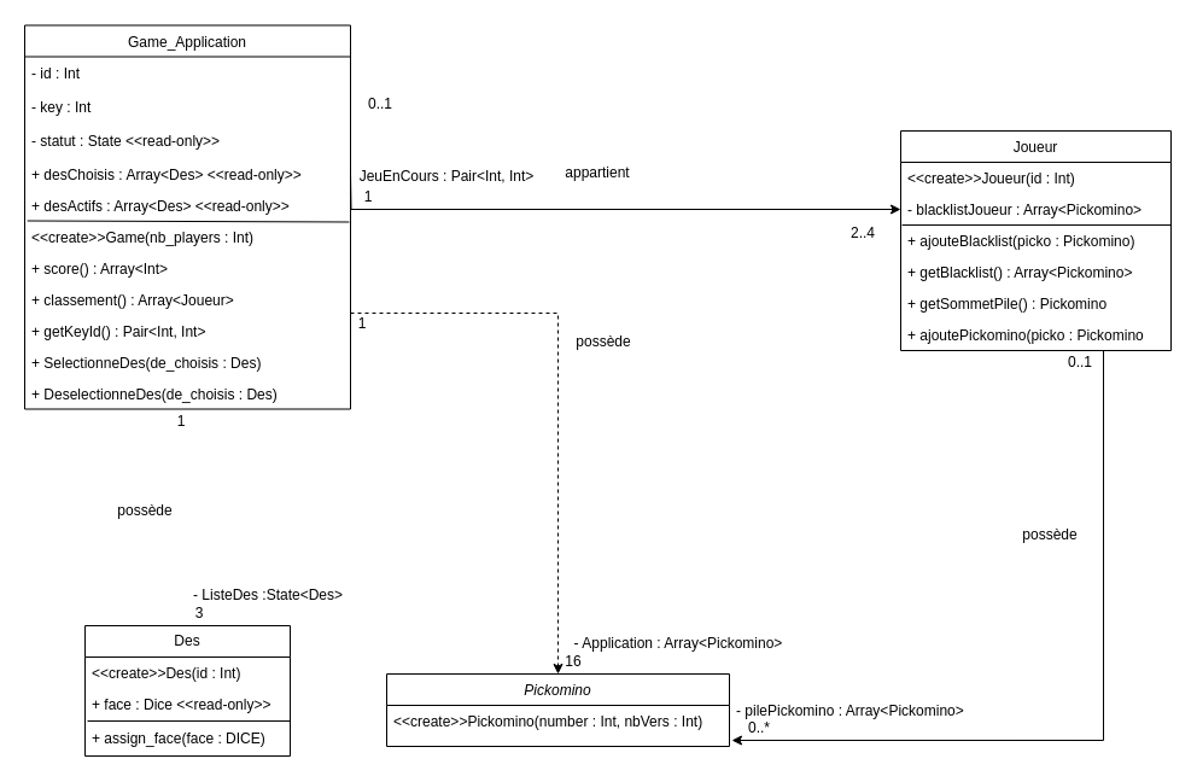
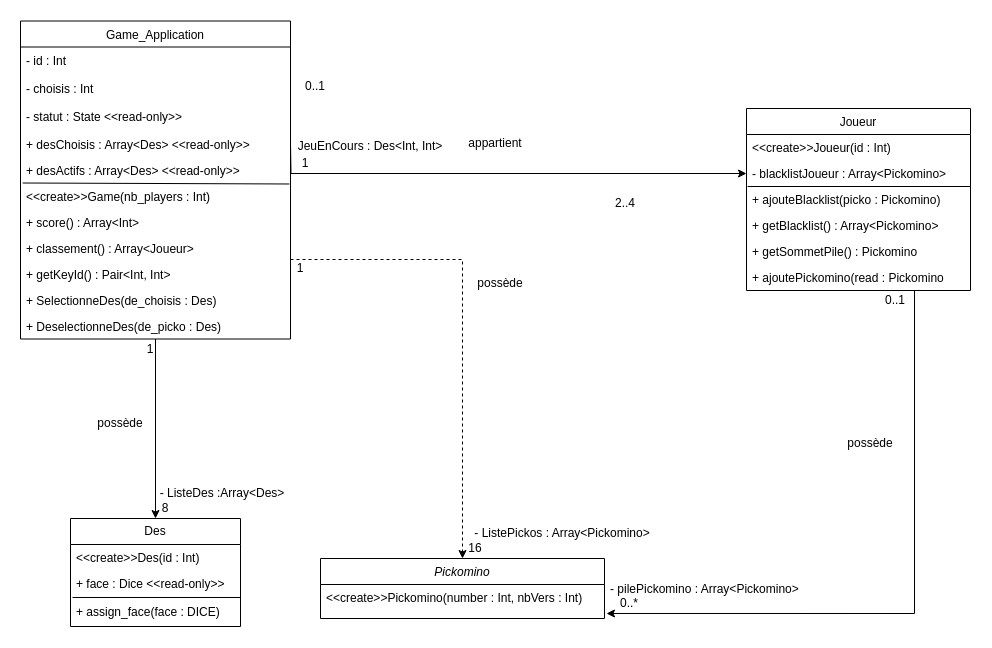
  <mxCell id="0" />
  <mxCell id="1" parent="0" />
  <mxCell id="2" value="Pickomino" style="swimlane;fontStyle=2;align=center;verticalAlign=top;childLayout=stackLayout;horizontal=1;startSize=26;horizontalStack=0;resizeParent=1;resizeLast=0;collapsible=1;marginBottom=0;rounded=0;shadow=0;strokeWidth=1;" parent="1" vertex="1"><mxGeometry x="320" y="558" width="284" height="60" as="geometry"><mxRectangle x="230" y="140" width="160" height="26" as="alternateBounds" /></mxGeometry></mxCell>
  <mxCell id="3" value="&lt;&lt;create&gt;&gt;Pickomino(number : Int, nbVers : Int)" style="text;align=left;verticalAlign=top;spacingLeft=4;spacingRight=4;overflow=hidden;rotatable=0;points=[[0,0.5],[1,0.5]];portConstraint=eastwest;" parent="2" vertex="1"><mxGeometry y="26" width="284" height="26" as="geometry" /></mxCell>
  <mxCell id="4" style="edgeStyle=orthogonalEdgeStyle;rounded=0;orthogonalLoop=1;jettySize=auto;html=1;exitX=1;exitY=0.75;exitDx=0;exitDy=0;entryX=0.5;entryY=0;entryDx=0;entryDy=0;dashed=1;" parent="1" source="5" target="2" edge="1"><mxGeometry relative="1" as="geometry" /></mxCell>
  <mxCell id="5" value="Game_Application" style="swimlane;fontStyle=0;align=center;verticalAlign=top;childLayout=stackLayout;horizontal=1;startSize=26;horizontalStack=0;resizeParent=1;resizeLast=0;collapsible=1;marginBottom=0;rounded=0;shadow=0;strokeWidth=1;" parent="1" vertex="1"><mxGeometry x="20" y="20.5" width="270" height="318" as="geometry"><mxRectangle x="340" y="380" width="170" height="26" as="alternateBounds" /></mxGeometry></mxCell>
  <mxCell id="6" value="- id : Int" style="text;align=left;verticalAlign=top;spacingLeft=4;spacingRight=4;overflow=hidden;rotatable=0;points=[[0,0.5],[1,0.5]];portConstraint=eastwest;" vertex="1" parent="5"><mxGeometry y="26" width="270" height="28" as="geometry" /></mxCell>
- <mxCell id="7" value="- key : Int" style="text;align=left;verticalAlign=top;spacingLeft=4;spacingRight=4;overflow=hidden;rotatable=0;points=[[0,0.5],[1,0.5]];portConstraint=eastwest;" vertex="1" parent="5"><mxGeometry y="54" width="270" height="28" as="geometry" /></mxCell>
+ <mxCell id="7" value="- choisis : Int" style="text;align=left;verticalAlign=top;spacingLeft=4;spacingRight=4;overflow=hidden;rotatable=0;points=[[0,0.5],[1,0.5]];portConstraint=eastwest;" vertex="1" parent="5"><mxGeometry y="54" width="270" height="28" as="geometry" /></mxCell>
  <mxCell id="8" value="- statut : State &lt;&lt;read-only&gt;&gt; " style="text;align=left;verticalAlign=top;spacingLeft=4;spacingRight=4;overflow=hidden;rotatable=0;points=[[0,0.5],[1,0.5]];portConstraint=eastwest;" parent="5" vertex="1"><mxGeometry y="82" width="270" height="28" as="geometry" /></mxCell>
  <mxCell id="9" value="+ desChoisis : Array&lt;Des&gt; &lt;&lt;read-only&gt;&gt;" style="text;align=left;verticalAlign=top;spacingLeft=4;spacingRight=4;overflow=hidden;rotatable=0;points=[[0,0.5],[1,0.5]];portConstraint=eastwest;rounded=0;shadow=0;html=0;" parent="5" vertex="1"><mxGeometry y="110" width="270" height="26" as="geometry" /></mxCell>
  <mxCell id="10" value="+ desActifs : Array&lt;Des&gt; &lt;&lt;read-only&gt;&gt;" style="text;align=left;verticalAlign=top;spacingLeft=4;spacingRight=4;overflow=hidden;rotatable=0;points=[[0,0.5],[1,0.5]];portConstraint=eastwest;rounded=0;shadow=0;html=0;" parent="5" vertex="1"><mxGeometry y="136" width="270" height="26" as="geometry" /></mxCell>
  <mxCell id="11" value="" style="endArrow=none;html=1;rounded=0;exitX=0.008;exitY=0;exitDx=0;exitDy=0;exitPerimeter=0;entryX=0.996;entryY=0.038;entryDx=0;entryDy=0;entryPerimeter=0;" edge="1" parent="5" source="12" target="12"><mxGeometry width="50" height="50" relative="1" as="geometry"><mxPoint x="105" y="250" as="sourcePoint" /><mxPoint x="155" y="200" as="targetPoint" /></mxGeometry></mxCell>
  <mxCell id="12" value="&lt;&lt;create&gt;&gt;Game(nb_players : Int)" style="text;align=left;verticalAlign=top;spacingLeft=4;spacingRight=4;overflow=hidden;rotatable=0;points=[[0,0.5],[1,0.5]];portConstraint=eastwest;rounded=0;shadow=0;html=0;" vertex="1" parent="5"><mxGeometry y="162" width="270" height="26" as="geometry" /></mxCell>
  <mxCell id="13" value="+ score() : Array&lt;Int&gt;" style="text;align=left;verticalAlign=top;spacingLeft=4;spacingRight=4;overflow=hidden;rotatable=0;points=[[0,0.5],[1,0.5]];portConstraint=eastwest;rounded=0;shadow=0;html=0;" vertex="1" parent="5"><mxGeometry y="188" width="270" height="26" as="geometry" /></mxCell>
  <mxCell id="14" value="+ classement() : Array&lt;Joueur&gt;" style="text;align=left;verticalAlign=top;spacingLeft=4;spacingRight=4;overflow=hidden;rotatable=0;points=[[0,0.5],[1,0.5]];portConstraint=eastwest;rounded=0;shadow=0;html=0;" vertex="1" parent="5"><mxGeometry y="214" width="270" height="26" as="geometry" /></mxCell>
  <mxCell id="15" value="+ getKeyId() : Pair&lt;Int, Int&gt;" style="text;align=left;verticalAlign=top;spacingLeft=4;spacingRight=4;overflow=hidden;rotatable=0;points=[[0,0.5],[1,0.5]];portConstraint=eastwest;rounded=0;shadow=0;html=0;" vertex="1" parent="5"><mxGeometry y="240" width="270" height="26" as="geometry" /></mxCell>
  <mxCell id="16" value="+ SelectionneDes(de_choisis : Des)" style="text;align=left;verticalAlign=top;spacingLeft=4;spacingRight=4;overflow=hidden;rotatable=0;points=[[0,0.5],[1,0.5]];portConstraint=eastwest;rounded=0;shadow=0;html=0;" vertex="1" parent="5"><mxGeometry y="266" width="270" height="26" as="geometry" /></mxCell>
- <mxCell id="17" value="+ DeselectionneDes(de_choisis : Des)" style="text;align=left;verticalAlign=top;spacingLeft=4;spacingRight=4;overflow=hidden;rotatable=0;points=[[0,0.5],[1,0.5]];portConstraint=eastwest;rounded=0;shadow=0;html=0;" vertex="1" parent="5"><mxGeometry y="292" width="270" height="26" as="geometry" /></mxCell>
+ <mxCell id="17" value="+ DeselectionneDes(de_picko : Des)" style="text;align=left;verticalAlign=top;spacingLeft=4;spacingRight=4;overflow=hidden;rotatable=0;points=[[0,0.5],[1,0.5]];portConstraint=eastwest;rounded=0;shadow=0;html=0;" vertex="1" parent="5"><mxGeometry y="292" width="270" height="26" as="geometry" /></mxCell>
  <mxCell id="18" style="edgeStyle=orthogonalEdgeStyle;rounded=0;orthogonalLoop=1;jettySize=auto;html=1;exitX=0.75;exitY=1;exitDx=0;exitDy=0;entryX=1.007;entryY=1.115;entryDx=0;entryDy=0;entryPerimeter=0;" parent="1" source="19" target="3" edge="1"><mxGeometry relative="1" as="geometry" /></mxCell>
  <mxCell id="19" value="Joueur" style="swimlane;fontStyle=0;align=center;verticalAlign=top;childLayout=stackLayout;horizontal=1;startSize=26;horizontalStack=0;resizeParent=1;resizeLast=0;collapsible=1;marginBottom=0;rounded=0;shadow=0;strokeWidth=1;" parent="1" vertex="1"><mxGeometry x="746" y="108" width="224" height="182" as="geometry"><mxRectangle x="550" y="140" width="160" height="26" as="alternateBounds" /></mxGeometry></mxCell>
  <mxCell id="20" value="&lt;&lt;create&gt;&gt;Joueur(id : Int)" style="text;align=left;verticalAlign=top;spacingLeft=4;spacingRight=4;overflow=hidden;rotatable=0;points=[[0,0.5],[1,0.5]];portConstraint=eastwest;" parent="19" vertex="1"><mxGeometry y="26" width="224" height="26" as="geometry" /></mxCell>
  <mxCell id="21" value="- blacklistJoueur : Array&lt;Pickomino&gt;  " style="text;align=left;verticalAlign=top;spacingLeft=4;spacingRight=4;overflow=hidden;rotatable=0;points=[[0,0.5],[1,0.5]];portConstraint=eastwest;rounded=0;shadow=0;html=0;" parent="19" vertex="1"><mxGeometry y="52" width="224" height="26" as="geometry" /></mxCell>
  <mxCell id="22" value="" style="endArrow=none;html=1;rounded=0;exitX=0.005;exitY=0;exitDx=0;exitDy=0;exitPerimeter=0;entryX=1;entryY=0;entryDx=0;entryDy=0;entryPerimeter=0;" edge="1" parent="19" source="23" target="23"><mxGeometry width="50" height="50" relative="1" as="geometry"><mxPoint x="94" y="110" as="sourcePoint" /><mxPoint x="144" y="60" as="targetPoint" /></mxGeometry></mxCell>
  <mxCell id="23" value="+ ajouteBlacklist(picko : Pickomino)" style="text;align=left;verticalAlign=top;spacingLeft=4;spacingRight=4;overflow=hidden;rotatable=0;points=[[0,0.5],[1,0.5]];portConstraint=eastwest;rounded=0;shadow=0;html=0;" vertex="1" parent="19"><mxGeometry y="78" width="224" height="26" as="geometry" /></mxCell>
  <mxCell id="24" value="+ getBlacklist() : Array&lt;Pickomino&gt;" style="text;align=left;verticalAlign=top;spacingLeft=4;spacingRight=4;overflow=hidden;rotatable=0;points=[[0,0.5],[1,0.5]];portConstraint=eastwest;rounded=0;shadow=0;html=0;" vertex="1" parent="19"><mxGeometry y="104" width="224" height="26" as="geometry" /></mxCell>
  <mxCell id="25" value="+ getSommetPile() : Pickomino" style="text;align=left;verticalAlign=top;spacingLeft=4;spacingRight=4;overflow=hidden;rotatable=0;points=[[0,0.5],[1,0.5]];portConstraint=eastwest;rounded=0;shadow=0;html=0;" vertex="1" parent="19"><mxGeometry y="130" width="224" height="26" as="geometry" /></mxCell>
- <mxCell id="26" value="+ ajoutePickomino(picko : Pickomino " style="text;align=left;verticalAlign=top;spacingLeft=4;spacingRight=4;overflow=hidden;rotatable=0;points=[[0,0.5],[1,0.5]];portConstraint=eastwest;rounded=0;shadow=0;html=0;" vertex="1" parent="19"><mxGeometry y="156" width="224" height="26" as="geometry" /></mxCell>
+ <mxCell id="26" value="+ ajoutePickomino(read : Pickomino " style="text;align=left;verticalAlign=top;spacingLeft=4;spacingRight=4;overflow=hidden;rotatable=0;points=[[0,0.5],[1,0.5]];portConstraint=eastwest;rounded=0;shadow=0;html=0;" vertex="1" parent="19"><mxGeometry y="156" width="224" height="26" as="geometry" /></mxCell>
  <mxCell id="27" value="Des" style="swimlane;fontStyle=0;childLayout=stackLayout;horizontal=1;startSize=26;fillColor=none;horizontalStack=0;resizeParent=1;resizeParentMax=0;resizeLast=0;collapsible=1;marginBottom=0;whiteSpace=wrap;html=1;" parent="1" vertex="1"><mxGeometry x="70" y="518" width="170" height="108" as="geometry" /></mxCell>
  <mxCell id="28" value="&lt;&lt;create&gt;&gt;Des(id : Int)" style="text;align=left;verticalAlign=top;spacingLeft=4;spacingRight=4;overflow=hidden;rotatable=0;points=[[0,0.5],[1,0.5]];portConstraint=eastwest;rounded=0;shadow=0;html=0;" parent="27" vertex="1"><mxGeometry y="26" width="170" height="26" as="geometry" /></mxCell>
  <mxCell id="29" value="+ face : Dice &lt;&lt;read-only&gt;&gt;" style="text;align=left;verticalAlign=top;spacingLeft=4;spacingRight=4;overflow=hidden;rotatable=0;points=[[0,0.5],[1,0.5]];portConstraint=eastwest;" parent="27" vertex="1"><mxGeometry y="52" width="170" height="28" as="geometry" /></mxCell>
  <mxCell id="30" value="+ assign_face(face : DICE)" style="text;align=left;verticalAlign=top;spacingLeft=4;spacingRight=4;overflow=hidden;rotatable=0;points=[[0,0.5],[1,0.5]];portConstraint=eastwest;" vertex="1" parent="27"><mxGeometry y="80" width="170" height="28" as="geometry" /></mxCell>
  <mxCell id="31" value="" style="endArrow=none;html=1;rounded=0;entryX=1;entryY=0.964;entryDx=0;entryDy=0;entryPerimeter=0;exitX=0.012;exitY=-0.036;exitDx=0;exitDy=0;exitPerimeter=0;" edge="1" parent="27" source="30" target="29"><mxGeometry width="50" height="50" relative="1" as="geometry"><mxPoint y="78" as="sourcePoint" /><mxPoint x="240" y="-212" as="targetPoint" /></mxGeometry></mxCell>
- <mxCell id="32" value="2..4" style="text;html=1;strokeColor=none;fillColor=none;align=center;verticalAlign=middle;whiteSpace=wrap;rounded=0;" parent="1" vertex="1"><mxGeometry x="690" y="183" width="50" height="20" as="geometry" /></mxCell>
+ <mxCell id="32" value="2..4" style="text;html=1;strokeColor=none;fillColor=none;align=center;verticalAlign=middle;whiteSpace=wrap;rounded=0;" parent="1" vertex="1"><mxGeometry x="600" y="193" width="50" height="20" as="geometry" /></mxCell>
  <mxCell id="33" value="0..1" style="text;html=1;strokeColor=none;fillColor=none;align=center;verticalAlign=middle;whiteSpace=wrap;rounded=0;" parent="1" vertex="1"><mxGeometry x="290" y="75.5" width="50" height="20" as="geometry" /></mxCell>
  <mxCell id="34" value="appartient" style="text;html=1;strokeColor=none;fillColor=none;align=center;verticalAlign=middle;whiteSpace=wrap;rounded=0;" parent="1" vertex="1"><mxGeometry x="470" y="133" width="50" height="20" as="geometry" /></mxCell>
- <mxCell id="35" value="3" style="text;html=1;strokeColor=none;fillColor=none;align=center;verticalAlign=middle;whiteSpace=wrap;rounded=0;" parent="1" vertex="1"><mxGeometry x="150" y="498" width="30" height="20" as="geometry" /></mxCell>
+ <mxCell id="35" value="8" style="text;html=1;strokeColor=none;fillColor=none;align=center;verticalAlign=middle;whiteSpace=wrap;rounded=0;" parent="1" vertex="1"><mxGeometry x="150" y="498" width="30" height="20" as="geometry" /></mxCell>
  <mxCell id="36" value="possède" style="text;html=1;strokeColor=none;fillColor=none;align=center;verticalAlign=middle;whiteSpace=wrap;rounded=0;" parent="1" vertex="1"><mxGeometry x="100" y="408" width="40" height="30" as="geometry" /></mxCell>
  <mxCell id="37" style="edgeStyle=orthogonalEdgeStyle;rounded=0;orthogonalLoop=1;jettySize=auto;html=1;exitX=1;exitY=0.5;exitDx=0;exitDy=0;entryX=0;entryY=0.5;entryDx=0;entryDy=0;" parent="1" edge="1" target="21"><mxGeometry relative="1" as="geometry"><mxPoint x="660" y="199" as="targetPoint" /><mxPoint x="290" y="143.5" as="sourcePoint" /></mxGeometry></mxCell>
  <mxCell id="38" value="1" style="text;html=1;strokeColor=none;fillColor=none;align=center;verticalAlign=middle;whiteSpace=wrap;rounded=0;" parent="1" vertex="1"><mxGeometry x="280" y="153" width="50" height="20" as="geometry" /></mxCell>
  <mxCell id="39" value="16" style="text;html=1;strokeColor=none;fillColor=none;align=center;verticalAlign=middle;whiteSpace=wrap;rounded=0;" parent="1" vertex="1"><mxGeometry x="460" y="538" width="30" height="20" as="geometry" /></mxCell>
  <mxCell id="40" value="0..1" style="text;html=1;strokeColor=none;fillColor=none;align=center;verticalAlign=middle;whiteSpace=wrap;rounded=0;" parent="1" vertex="1"><mxGeometry x="880" y="290" width="30" height="20" as="geometry" /></mxCell>
  <mxCell id="41" value="0..*" style="text;html=1;strokeColor=none;fillColor=none;align=center;verticalAlign=middle;whiteSpace=wrap;rounded=0;" parent="1" vertex="1"><mxGeometry x="614" y="593" width="30" height="20" as="geometry" /></mxCell>
  <mxCell id="42" value="possède" style="text;html=1;strokeColor=none;fillColor=none;align=center;verticalAlign=middle;whiteSpace=wrap;rounded=0;" parent="1" vertex="1"><mxGeometry x="480" y="268" width="40" height="30" as="geometry" /></mxCell>
  <mxCell id="43" value="possède" style="text;html=1;strokeColor=none;fillColor=none;align=center;verticalAlign=middle;whiteSpace=wrap;rounded=0;" parent="1" vertex="1"><mxGeometry x="850" y="428" width="40" height="30" as="geometry" /></mxCell>
  <mxCell id="44" value="1" style="text;html=1;strokeColor=none;fillColor=none;align=center;verticalAlign=middle;whiteSpace=wrap;rounded=0;" vertex="1" parent="1"><mxGeometry x="290" y="258" width="20" height="20" as="geometry" /></mxCell>
+ <mxCell id="45" value="" style="edgeStyle=orthogonalEdgeStyle;rounded=0;orthogonalLoop=1;jettySize=auto;html=1;exitX=0.5;exitY=1;exitDx=0;exitDy=0;entryX=0.5;entryY=0;entryDx=0;entryDy=0;" edge="1" parent="1" source="5" target="27"><mxGeometry relative="1" as="geometry"><mxPoint x="155" y="364.5" as="sourcePoint" /><mxPoint x="145" y="364.5" as="targetPoint" /></mxGeometry></mxCell>
  <mxCell id="46" value="1" style="text;html=1;strokeColor=none;fillColor=none;align=center;verticalAlign=middle;whiteSpace=wrap;rounded=0;" parent="1" vertex="1"><mxGeometry x="140" y="338.5" width="20" height="20" as="geometry" /></mxCell>
- <mxCell id="47" value="- ListeDes :State&amp;lt;Des&amp;gt;" style="text;html=1;strokeColor=none;fillColor=none;align=center;verticalAlign=middle;whiteSpace=wrap;rounded=0;" vertex="1" parent="1"><mxGeometry x="154" y="478" width="136" height="30" as="geometry" /></mxCell>
- <mxCell id="48" value="- Application : Array&amp;lt;Pickomino&amp;gt;" style="text;html=1;strokeColor=none;fillColor=none;align=center;verticalAlign=middle;whiteSpace=wrap;rounded=0;" vertex="1" parent="1"><mxGeometry x="464" y="518" width="196" height="30" as="geometry" /></mxCell>
+ <mxCell id="47" value="- ListeDes :Array&amp;lt;Des&amp;gt;" style="text;html=1;strokeColor=none;fillColor=none;align=center;verticalAlign=middle;whiteSpace=wrap;rounded=0;" vertex="1" parent="1"><mxGeometry x="154" y="478" width="136" height="30" as="geometry" /></mxCell>
+ <mxCell id="48" value="- ListePickos : Array&amp;lt;Pickomino&amp;gt;" style="text;html=1;strokeColor=none;fillColor=none;align=center;verticalAlign=middle;whiteSpace=wrap;rounded=0;" vertex="1" parent="1"><mxGeometry x="464" y="518" width="196" height="30" as="geometry" /></mxCell>
  <mxCell id="49" value="- pilePickomino : Array&lt;Pickomino&gt; " style="text;align=left;verticalAlign=top;spacingLeft=4;spacingRight=4;overflow=hidden;rotatable=0;points=[[0,0.5],[1,0.5]];portConstraint=eastwest;rounded=0;shadow=0;html=0;" parent="1" vertex="1"><mxGeometry x="604" y="575" width="210" height="26" as="geometry" /></mxCell>
- <mxCell id="50" value="JeuEnCours : Pair&amp;lt;Int, Int&amp;gt;" style="text;html=1;strokeColor=none;fillColor=none;align=center;verticalAlign=middle;whiteSpace=wrap;rounded=0;" vertex="1" parent="1"><mxGeometry x="290" y="130.5" width="160" height="30" as="geometry" /></mxCell>
+ <mxCell id="50" value="JeuEnCours : Des&amp;lt;Int, Int&amp;gt;" style="text;html=1;strokeColor=none;fillColor=none;align=center;verticalAlign=middle;whiteSpace=wrap;rounded=0;" vertex="1" parent="1"><mxGeometry x="290" y="130.5" width="160" height="30" as="geometry" /></mxCell>
